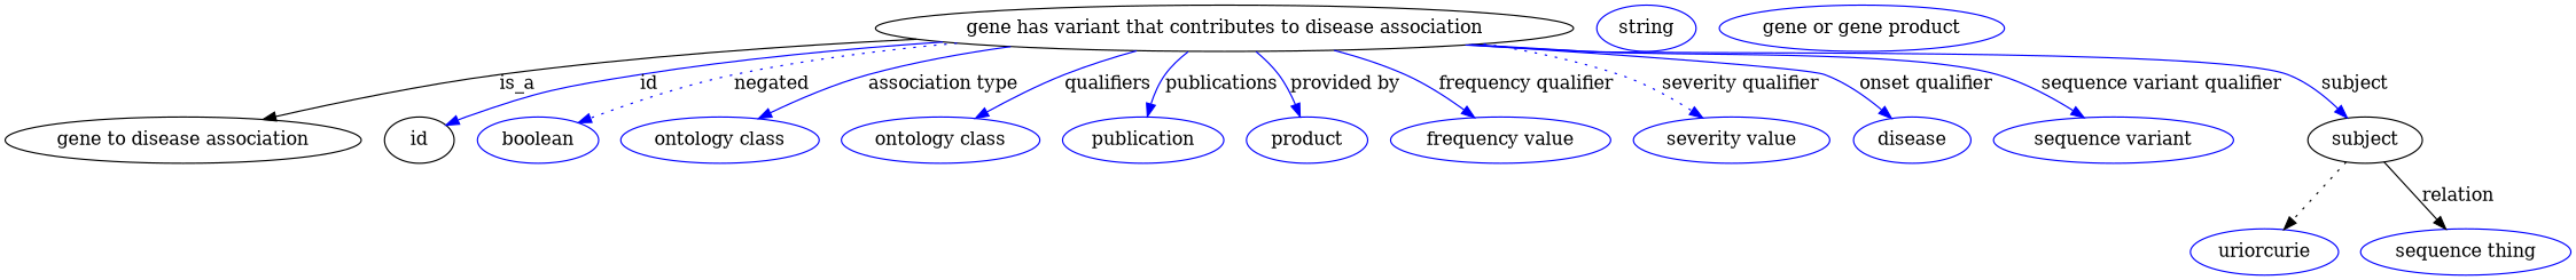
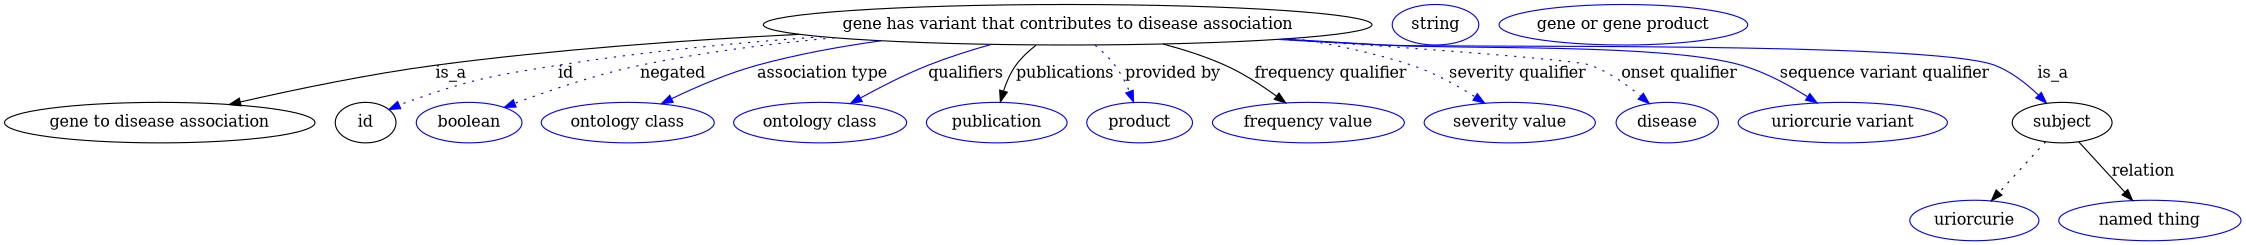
  digraph {
    node [color=blue]
    edge [color=blue style=solid]
    n1 [height=0.5 label="gene has variant that contributes to disease association" width=5.6689 color=""]
    "gene to disease association" [height=0.5 width=2.9428 color=""]
    id [height=0.5 width=0.75 color=""]
    n4 [height=0.5 label=boolean width=1.0652]
    n5 [height=0.5 label="ontology class" width=1.7151]
    n6 [height=0.5 label="ontology class" width=1.7151]
    n7 [height=0.5 label=publication width=1.3902]
    n8 [height=0.5 label=product width=1.1193]
    n9 [height=0.5 label="frequency value" width=1.8776]
    n10 [height=0.5 label="severity value" width=1.661]
    n11 [height=0.5 label=disease width=0.81243]
-   n12 [height=0.5 label="sequence variant" width=1.9318]
+   n12 [height=0.5 label="uriorcurie variant" width=1.9318]
    subject [height=0.5 width=0.99297 color=""]
    n14 [height=0.5 label=uriorcurie width=1.2638]
-   n15 [height=0.5 label="sequence thing" width=1.5346]
+   n15 [height=0.5 label="named thing" width=1.5346]
    n16 [height=0.5 label=string width=0.84854]
    n17 [height=0.5 label="gene or gene product" width=2.3651]
    n1 -> "gene to disease association" [label=is_a color="" style=""]
-   n1 -> id [label=id]
+   n1 -> id [label=id style=dotted]
    n1 -> n4 [label=negated style=dotted]
    n1 -> n5 [label="association type"]
    n1 -> n6 [label=qualifiers]
-   n1 -> n7 [label=publications]
-   n1 -> n8 [label="provided by"]
-   n1 -> n9 [label="frequency qualifier"]
+   n1 -> n7 [color=black label=publications]
+   n1 -> n8 [label="provided by" style=dotted]
+   n1 -> n9 [color=black label="frequency qualifier"]
    n1 -> n10 [label="severity qualifier" style=dotted]
-   n1 -> n11 [label="onset qualifier"]
+   n1 -> n11 [label="onset qualifier" style=dotted]
    n1 -> n12 [label="sequence variant qualifier"]
-   n1 -> subject [label=subject]
+   n1 -> subject [label=is_a]
    subject -> n14 [style=dotted color=""]
    subject -> n15 [label=relation color="" style=""]
  }
